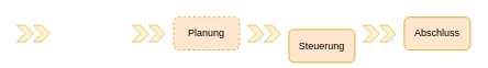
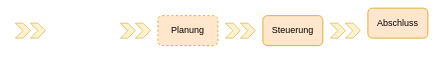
  <mxCell id="0" />
  <mxCell id="1" parent="0" />
  <mxCell id="2" value="Planung" style="rounded=1;whiteSpace=wrap;html=1;fillColor=#ffe6cc;strokeColor=#d79b00;dashed=1;" parent="1" vertex="1"><mxGeometry x="210" y="20" width="80" height="40" as="geometry" /></mxCell>
- <mxCell id="3" value="Abschluss" style="rounded=1;whiteSpace=wrap;html=1;fillColor=#ffe6cc;strokeColor=#d79b00;" parent="1" vertex="1"><mxGeometry x="490" y="20" width="80" height="40" as="geometry" /></mxCell>
- <mxCell id="4" value="Steuerung" style="rounded=1;whiteSpace=wrap;html=1;fillColor=#ffe6cc;strokeColor=#d79b00;" parent="1" vertex="1"><mxGeometry x="350" y="35" width="80" height="40" as="geometry" /></mxCell>
+ <mxCell id="3" value="Abschluss" style="rounded=1;whiteSpace=wrap;html=1;fillColor=#ffe6cc;strokeColor=#d79b00;" parent="1" vertex="1"><mxGeometry x="490" y="10" width="80" height="40" as="geometry" /></mxCell>
+ <mxCell id="4" value="Steuerung" style="rounded=1;whiteSpace=wrap;html=1;fillColor=#ffe6cc;strokeColor=#d79b00;" parent="1" vertex="1"><mxGeometry x="350" y="20" width="80" height="40" as="geometry" /></mxCell>
  <mxCell id="5" value="" style="html=1;shadow=0;dashed=0;align=center;verticalAlign=middle;shape=mxgraph.arrows2.arrow;dy=0;dx=10;notch=10;fillColor=#fff2cc;strokeColor=#d6b656;" parent="1" vertex="1"><mxGeometry x="20" y="30" width="20" height="20" as="geometry" /></mxCell>
  <mxCell id="6" value="" style="html=1;shadow=0;dashed=0;align=center;verticalAlign=middle;shape=mxgraph.arrows2.arrow;dy=0;dx=10;notch=10;fillColor=#fff2cc;strokeColor=#d6b656;" parent="1" vertex="1"><mxGeometry x="40" y="30" width="20" height="20" as="geometry" /></mxCell>
  <mxCell id="7" value="" style="html=1;shadow=0;dashed=0;align=center;verticalAlign=middle;shape=mxgraph.arrows2.arrow;dy=0;dx=10;notch=10;fillColor=#fff2cc;strokeColor=#d6b656;" parent="1" vertex="1"><mxGeometry x="160" y="30" width="20" height="20" as="geometry" /></mxCell>
  <mxCell id="8" value="" style="html=1;shadow=0;dashed=0;align=center;verticalAlign=middle;shape=mxgraph.arrows2.arrow;dy=0;dx=10;notch=10;fillColor=#fff2cc;strokeColor=#d6b656;" parent="1" vertex="1"><mxGeometry x="180" y="30" width="20" height="20" as="geometry" /></mxCell>
  <mxCell id="9" value="" style="html=1;shadow=0;dashed=0;align=center;verticalAlign=middle;shape=mxgraph.arrows2.arrow;dy=0;dx=10;notch=10;fillColor=#fff2cc;strokeColor=#d6b656;" parent="1" vertex="1"><mxGeometry x="300" y="30" width="20" height="20" as="geometry" /></mxCell>
  <mxCell id="10" value="" style="html=1;shadow=0;dashed=0;align=center;verticalAlign=middle;shape=mxgraph.arrows2.arrow;dy=0;dx=10;notch=10;fillColor=#fff2cc;strokeColor=#d6b656;" parent="1" vertex="1"><mxGeometry x="320" y="30" width="20" height="20" as="geometry" /></mxCell>
  <mxCell id="11" value="" style="html=1;shadow=0;dashed=0;align=center;verticalAlign=middle;shape=mxgraph.arrows2.arrow;dy=0;dx=10;notch=10;fillColor=#fff2cc;strokeColor=#d6b656;" parent="1" vertex="1"><mxGeometry x="440" y="30" width="20" height="20" as="geometry" /></mxCell>
  <mxCell id="12" value="" style="html=1;shadow=0;dashed=0;align=center;verticalAlign=middle;shape=mxgraph.arrows2.arrow;dy=0;dx=10;notch=10;fillColor=#fff2cc;strokeColor=#d6b656;" parent="1" vertex="1"><mxGeometry x="460" y="30" width="20" height="20" as="geometry" /></mxCell>
